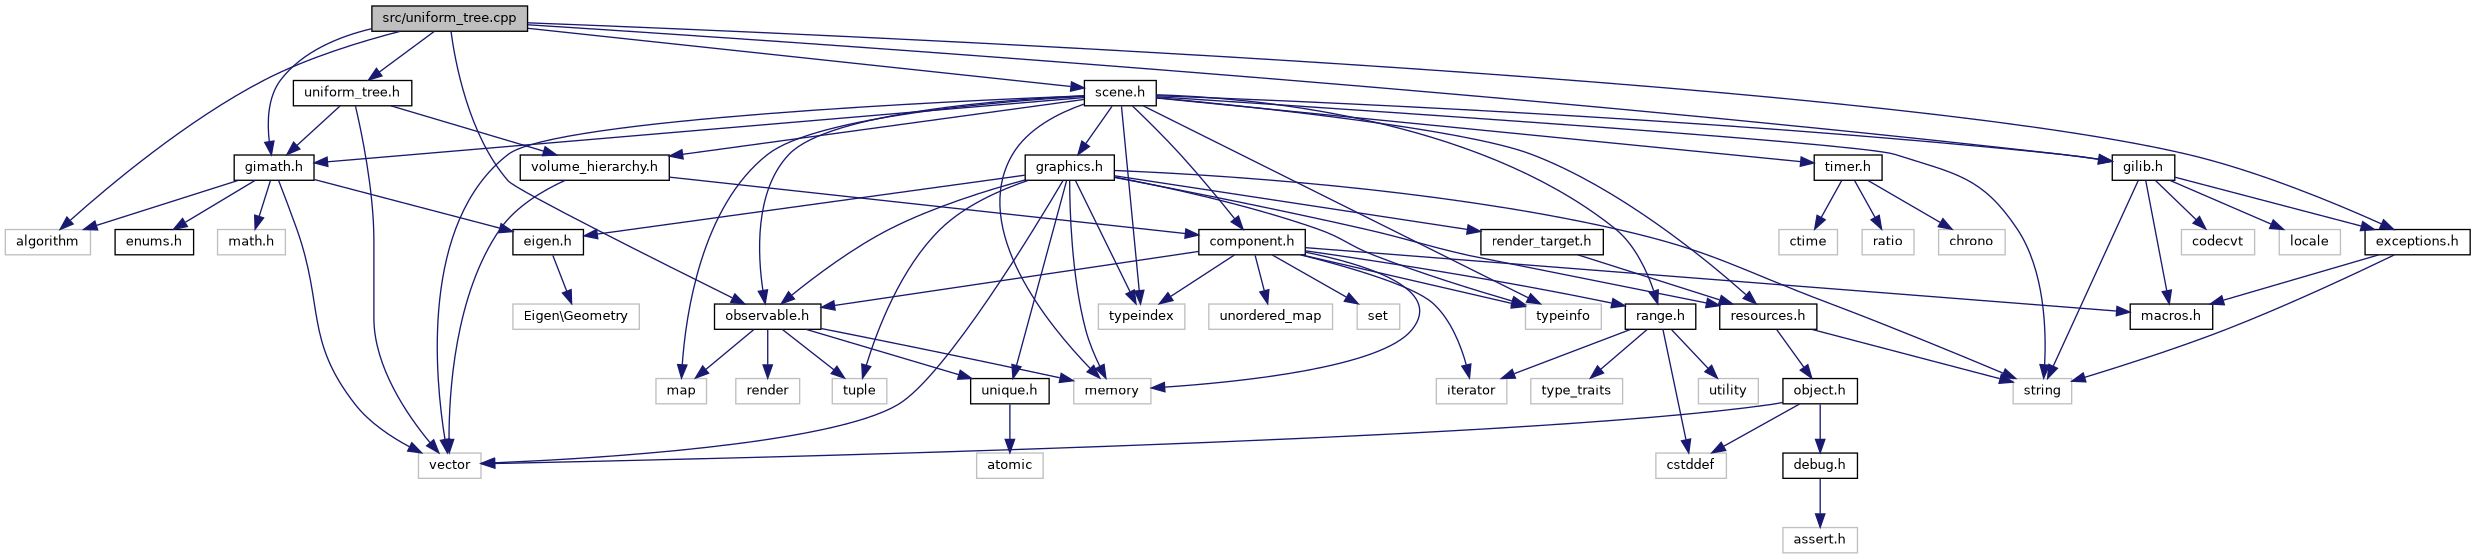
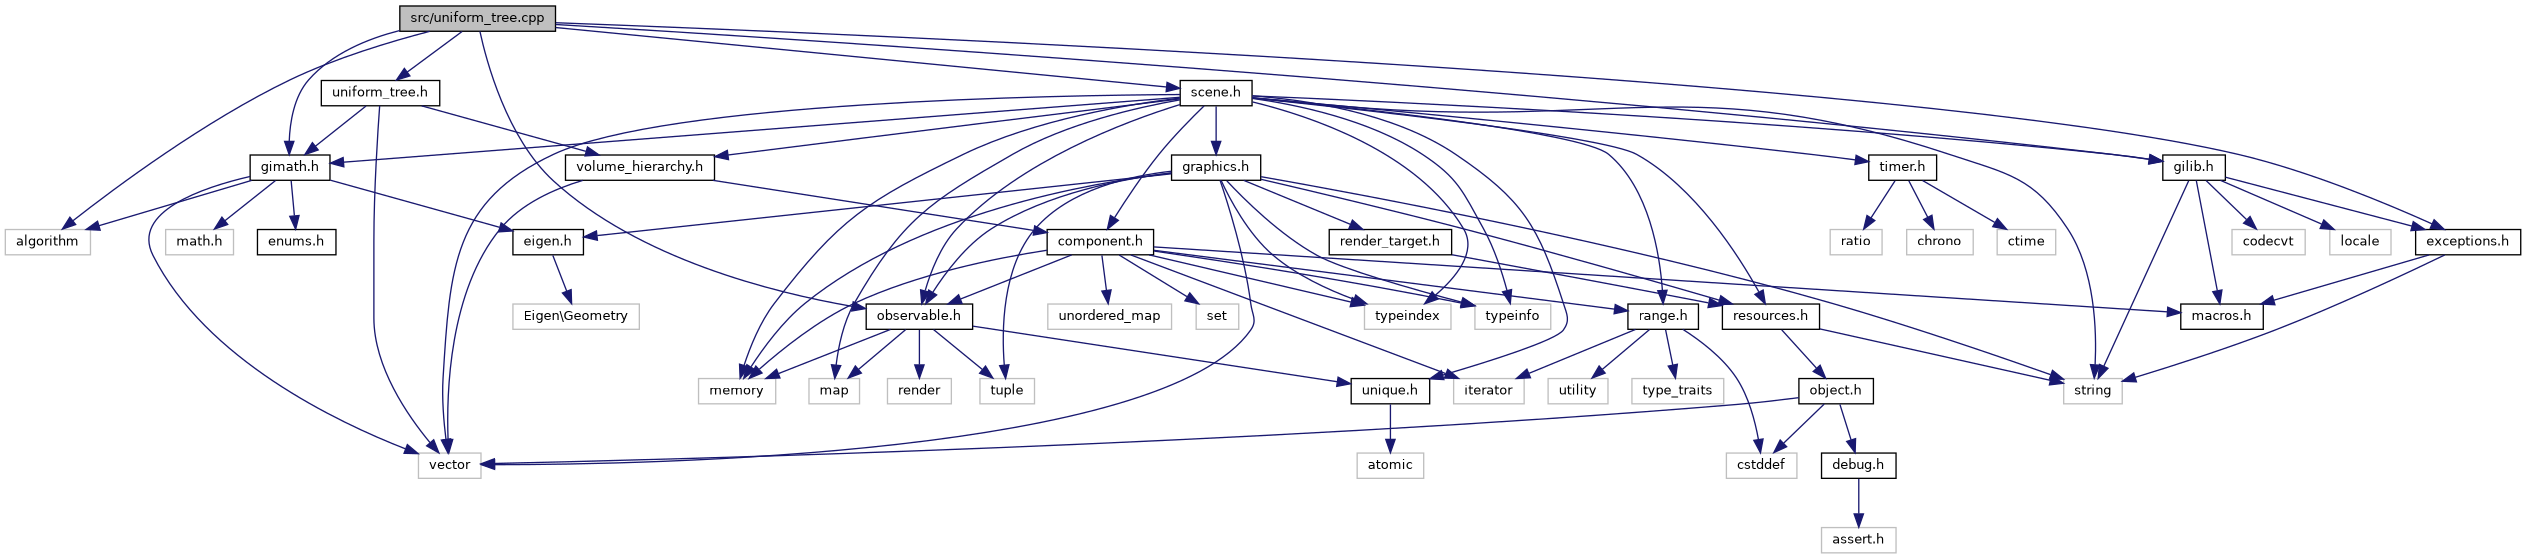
  digraph {
    node [color=grey75 fillcolor=white fontname=Helvetica fontsize=10 shape=record style=filled]
    edge [color=midnightblue fontname=Helvetica fontsize=10 labelfontname=Helvetica labelfontsize=10 style=solid]
    n1 [color=black fillcolor=grey75 fontcolor=black height=0.2 label="src/uniform_tree.cpp" width=0.4]
    n2 [color=black height=0.2 label="uniform_tree.h" width=0.4]
    n3 [color=black height=0.2 label="gimath.h" width=0.4]
    n4 [height=0.2 label=algorithm width=0.4]
    n5 [color=black height=0.2 label="observable.h" width=0.4]
    n6 [color=black height=0.2 label="gilib.h" width=0.4]
    n7 [color=black height=0.2 label="exceptions.h" width=0.4]
    n8 [color=black height=0.2 label="scene.h" width=0.4]
    n9 [height=0.2 label=vector width=0.4]
    n10 [color=black height=0.2 label="volume_hierarchy.h" width=0.4]
    n11 [color=black height=0.2 label="eigen.h" width=0.4]
    n12 [height=0.2 label="math.h" width=0.4]
    n13 [color=black height=0.2 label="enums.h" width=0.4]
    n14 [height=0.2 label=memory width=0.4]
    n15 [height=0.2 label=map width=0.4]
    n16 [height=0.2 label=render width=0.4]
    n17 [height=0.2 label=tuple width=0.4]
    n18 [color=black height=0.2 label="unique.h" width=0.4]
    n19 [color=black height=0.2 label="macros.h" width=0.4]
    n20 [height=0.2 label=string width=0.4]
    n21 [height=0.2 label=locale width=0.4]
    n22 [height=0.2 label=codecvt width=0.4]
    n23 [color=black height=0.2 label="component.h" width=0.4]
    n24 [height=0.2 label=typeinfo width=0.4]
    n25 [height=0.2 label=typeindex width=0.4]
    n26 [color=black height=0.2 label="range.h" width=0.4]
    n27 [color=black height=0.2 label="timer.h" width=0.4]
    n28 [color=black height=0.2 label="resources.h" width=0.4]
    n29 [color=black height=0.2 label="graphics.h" width=0.4]
    n30 [height=0.2 label="Eigen\\Geometry" width=0.4]
    n31 [height=0.2 label=unordered_map width=0.4]
    n32 [height=0.2 label=set width=0.4]
    n33 [height=0.2 label=iterator width=0.4]
    n34 [height=0.2 label=cstddef width=0.4]
    n35 [height=0.2 label=utility width=0.4]
    n36 [height=0.2 label=type_traits width=0.4]
    n37 [height=0.2 label=atomic width=0.4]
    n38 [height=0.2 label=ctime width=0.4]
    n39 [height=0.2 label=ratio width=0.4]
    n40 [height=0.2 label=chrono width=0.4]
    n41 [color=black height=0.2 label="object.h" width=0.4]
    n42 [color=black height=0.2 label="render_target.h" width=0.4]
    n43 [color=black height=0.2 label="debug.h" width=0.4]
    n44 [height=0.2 label="assert.h" width=0.4]
    n1 -> n2
    n1 -> n3
    n1 -> n4
    n1 -> n5
    n1 -> n6
    n1 -> n7
    n1 -> n8
    n2 -> n3
    n2 -> n9
    n2 -> n10
    n3 -> n4
    n3 -> n9
    n3 -> n11
    n3 -> n12
    n3 -> n13
    n5 -> n14
    n5 -> n15
    n5 -> n16
    n5 -> n17
    n5 -> n18
    n6 -> n7
    n6 -> n19
    n6 -> n20
    n6 -> n21
    n6 -> n22
    n7 -> n19
    n7 -> n20
    n8 -> n3
    n8 -> n5
    n8 -> n6
    n8 -> n9
    n8 -> n10
    n8 -> n14
    n8 -> n15
-   n29 -> n18
+   n8 -> n18
    n8 -> n20
    n8 -> n23
    n8 -> n24
    n8 -> n25
    n8 -> n26
    n8 -> n27
    n8 -> n28
    n8 -> n29
    n10 -> n9
    n10 -> n23
    n11 -> n30
    n18 -> n37
    n23 -> n5
    n23 -> n14
    n23 -> n19
    n23 -> n24
    n23 -> n25
    n23 -> n26
    n23 -> n31
    n23 -> n32
    n23 -> n33
    n26 -> n33
    n26 -> n34
    n26 -> n35
    n26 -> n36
    n27 -> n38
    n27 -> n39
    n27 -> n40
    n28 -> n20
    n28 -> n41
    n29 -> n5
    n29 -> n9
    n29 -> n11
    n29 -> n14
    n29 -> n17
    n29 -> n20
    n29 -> n24
    n29 -> n25
    n29 -> n28
    n29 -> n42
    n41 -> n9
    n41 -> n34
    n41 -> n43
    n42 -> n28
    n43 -> n44
  }
